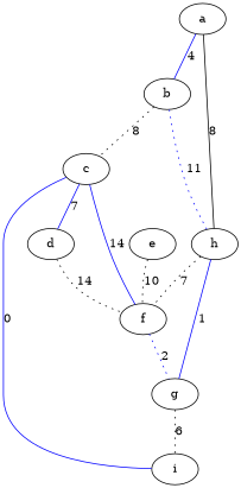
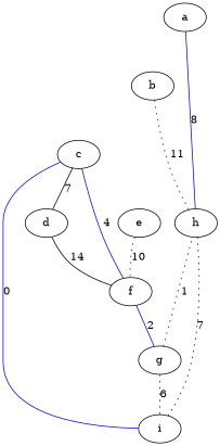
  graph {
    edge [color=blue]
    a
    b
    h
    c
    i
    d
    f
    g
    e
-   a -- b [label=4]
-   a -- h [color=black label=8]
+   a -- h [label=8]
    b -- h [label=11 style=dotted]
-   b -- c [label=8 style=dotted color=""]
-   h -- f [label=7 style=dotted color=""]
+   h -- i [label=7 style=dotted color=""]
    c -- i [label=0]
-   c -- d [label=7]
-   c -- f [label=14]
-   d -- f [label=14 style=dotted color=""]
-   f -- g [label=2 style=dotted]
-   g -- h [label=1]
+   c -- d [color=black label=7]
+   c -- f [label=4]
+   d -- f [label=14 style=solid color=""]
+   f -- g [label=2]
+   g -- h [label=1 style=dotted]
    g -- i [label=6 style=dotted color=""]
-   e -- f [label=10 style=dotted color=""]
+   e -- f [label=10 style=dotted]
  }
